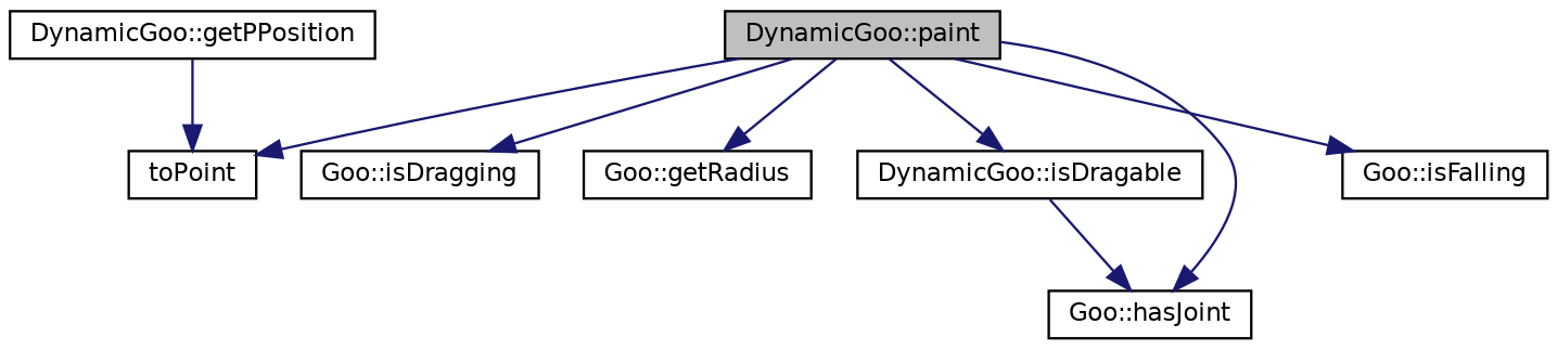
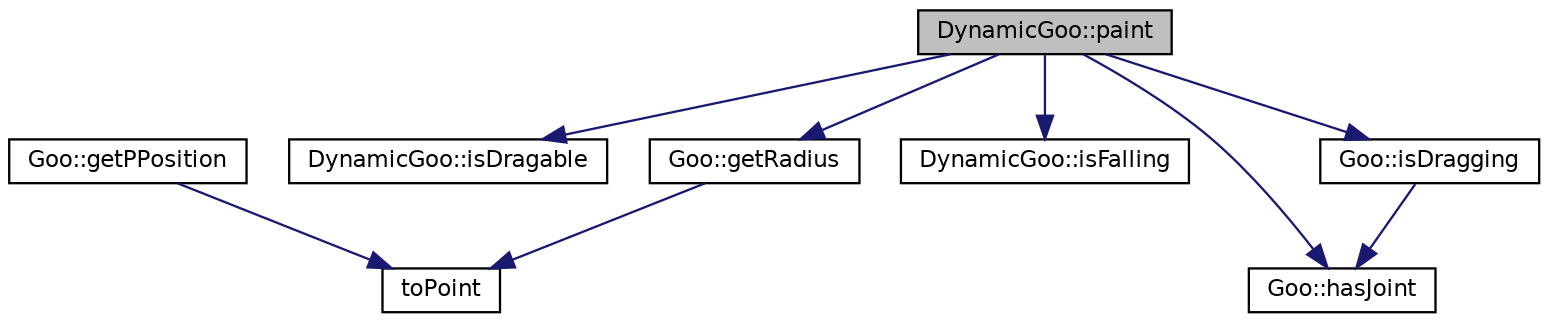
  digraph {
    rankdir=TB
    node [color=black fillcolor=white fontname=Helvetica fontsize=10 shape=record style=filled]
    edge [color=midnightblue fontname=Helvetica fontsize=10 labelfontname=Helvetica labelfontsize=10 style=solid]
    n1 [fillcolor=grey75 fontcolor=black height=0.2 label="DynamicGoo::paint" width=0.4]
    n2 [height=0.2 label="Goo::isDragging" width=0.4]
    n3 [height=0.2 label=toPoint width=0.4]
    n4 [height=0.2 label="Goo::getRadius" width=0.4]
    n5 [height=0.2 label="DynamicGoo::isDragable" width=0.4]
    n6 [height=0.2 label="Goo::hasJoint" width=0.4]
-   n7 [height=0.2 label="Goo::isFalling" width=0.4]
-   n8 [height=0.2 label="DynamicGoo::getPPosition" width=0.4]
+   n7 [height=0.2 label="DynamicGoo::isFalling" width=0.4]
+   n8 [height=0.2 label="Goo::getPPosition" width=0.4]
    n1 -> n2
-   n1 -> n3
+   n4 -> n3
    n1 -> n4
    n1 -> n5
    n1 -> n6
    n1 -> n7
-   n5 -> n6
+   n2 -> n6
    n8 -> n3
  }
